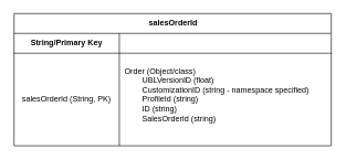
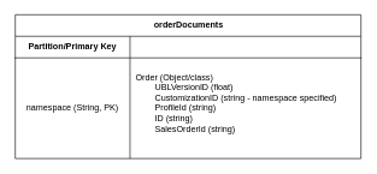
  <mxCell id="0" />
  <mxCell id="1" parent="0" />
- <mxCell id="2" value="salesOrderId" style="shape=table;startSize=30;container=1;collapsible=1;childLayout=tableLayout;fixedRows=1;rowLines=0;fontStyle=1;align=center;resizeLast=1;html=1;" vertex="1" parent="1"><mxGeometry x="20" y="20" width="479" height="200" as="geometry" /></mxCell>
+ <mxCell id="2" value="orderDocuments" style="shape=table;startSize=30;container=1;collapsible=1;childLayout=tableLayout;fixedRows=1;rowLines=0;fontStyle=1;align=center;resizeLast=1;html=1;" vertex="1" parent="1"><mxGeometry x="20" y="20" width="479" height="200" as="geometry" /></mxCell>
  <mxCell id="3" value="" style="shape=tableRow;horizontal=0;startSize=0;swimlaneHead=0;swimlaneBody=0;fillColor=none;collapsible=0;dropTarget=0;points=[[0,0.5],[1,0.5]];portConstraint=eastwest;top=0;left=0;right=0;bottom=1;" vertex="1" parent="2"><mxGeometry y="30" width="479" height="30" as="geometry" /></mxCell>
- <mxCell id="4" value="String/Primary Key" style="shape=partialRectangle;connectable=0;fillColor=none;top=0;left=0;bottom=0;right=0;fontStyle=1;overflow=hidden;whiteSpace=wrap;html=1;" vertex="1" parent="3"><mxGeometry width="159" height="30" as="geometry"><mxRectangle width="159" height="30" as="alternateBounds" /></mxGeometry></mxCell>
+ <mxCell id="4" value="Partition/Primary Key" style="shape=partialRectangle;connectable=0;fillColor=none;top=0;left=0;bottom=0;right=0;fontStyle=1;overflow=hidden;whiteSpace=wrap;html=1;" vertex="1" parent="3"><mxGeometry width="159" height="30" as="geometry"><mxRectangle width="159" height="30" as="alternateBounds" /></mxGeometry></mxCell>
  <mxCell id="5" value="" style="shape=partialRectangle;connectable=0;fillColor=none;top=0;left=0;bottom=0;right=0;align=left;spacingLeft=6;fontStyle=5;overflow=hidden;whiteSpace=wrap;html=1;" vertex="1" parent="3"><mxGeometry x="159" width="320" height="30" as="geometry"><mxRectangle width="320" height="30" as="alternateBounds" /></mxGeometry></mxCell>
  <mxCell id="6" value="" style="shape=tableRow;horizontal=0;startSize=0;swimlaneHead=0;swimlaneBody=0;fillColor=none;collapsible=0;dropTarget=0;points=[[0,0.5],[1,0.5]];portConstraint=eastwest;top=0;left=0;right=0;bottom=0;" vertex="1" parent="2"><mxGeometry y="60" width="479" height="140" as="geometry" /></mxCell>
- <mxCell id="7" value="salesOrderId (String, PK)" style="shape=partialRectangle;connectable=0;fillColor=none;top=0;left=0;bottom=0;right=0;editable=1;overflow=hidden;whiteSpace=wrap;html=1;" vertex="1" parent="6"><mxGeometry width="159" height="140" as="geometry"><mxRectangle width="159" height="140" as="alternateBounds" /></mxGeometry></mxCell>
+ <mxCell id="7" value="namespace (String, PK)" style="shape=partialRectangle;connectable=0;fillColor=none;top=0;left=0;bottom=0;right=0;editable=1;overflow=hidden;whiteSpace=wrap;html=1;" vertex="1" parent="6"><mxGeometry width="159" height="140" as="geometry"><mxRectangle width="159" height="140" as="alternateBounds" /></mxGeometry></mxCell>
  <mxCell id="8" value="&lt;div&gt;Order (Object/class)&lt;/div&gt;&lt;span style=&quot;white-space: pre;&quot;&gt;&#09;&lt;/span&gt;UBLVersionID (float)&lt;div&gt;&lt;div&gt;&lt;span style=&quot;white-space: pre;&quot;&gt;&#09;&lt;/span&gt;CustomizationID (string - namespace specified)&lt;br&gt;&lt;/div&gt;&lt;div&gt;&lt;span style=&quot;white-space: pre;&quot;&gt;&#09;&lt;/span&gt;ProfileId (string)&lt;br&gt;&lt;/div&gt;&lt;div&gt;&lt;span style=&quot;white-space: pre;&quot;&gt;&#09;&lt;/span&gt;ID (string)&lt;br&gt;&lt;/div&gt;&lt;div&gt;&lt;span style=&quot;white-space: pre;&quot;&gt;&#09;&lt;/span&gt;SalesOrderId (string)&lt;br&gt;&lt;/div&gt;&lt;div&gt;&lt;br&gt;&lt;/div&gt;&lt;/div&gt;" style="shape=partialRectangle;connectable=0;fillColor=none;top=0;left=0;bottom=0;right=0;align=left;spacingLeft=6;overflow=hidden;whiteSpace=wrap;html=1;" vertex="1" parent="6"><mxGeometry x="159" width="320" height="140" as="geometry"><mxRectangle width="320" height="140" as="alternateBounds" /></mxGeometry></mxCell>
